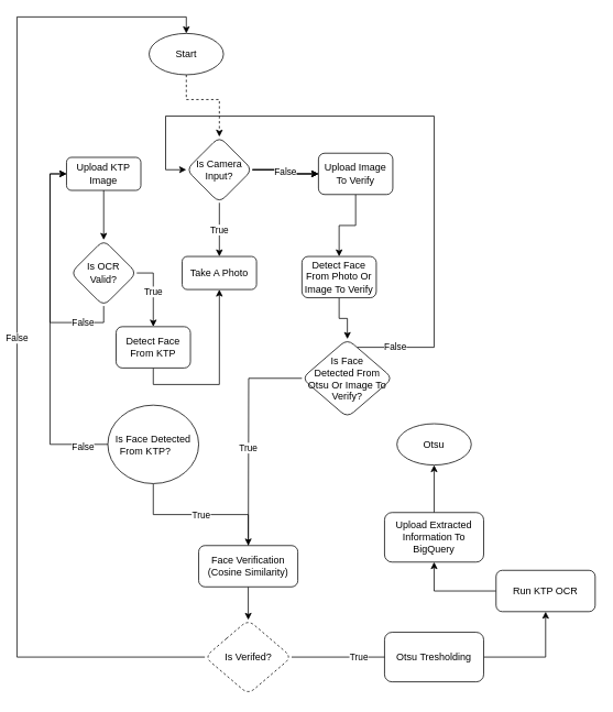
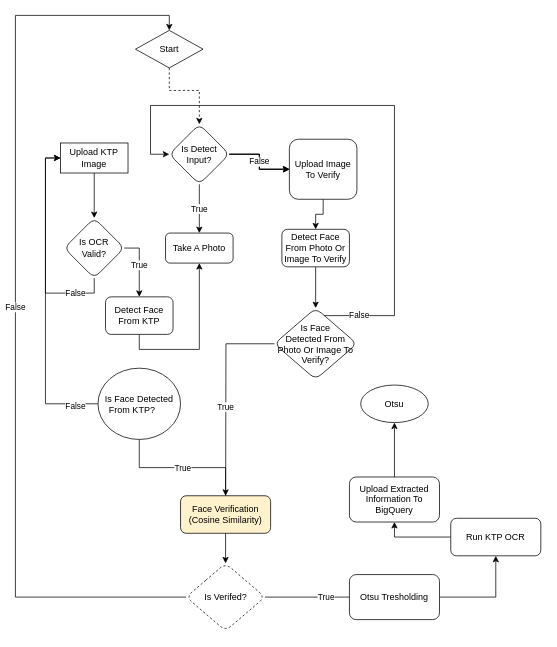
  <mxCell id="0" />
  <mxCell id="1" parent="0" />
  <mxCell id="2" value="" style="edgeStyle=orthogonalEdgeStyle;rounded=0;orthogonalLoop=1;jettySize=auto;html=1;" parent="1" source="3" target="11" edge="1"><mxGeometry relative="1" as="geometry" /></mxCell>
- <mxCell id="3" value="Upload KTP Image" style="rounded=1;whiteSpace=wrap;html=1;" parent="1" vertex="1"><mxGeometry x="80" y="190" width="90" height="40" as="geometry" /></mxCell>
+ <mxCell id="3" value="Upload KTP Image" style="whiteSpace=wrap;html=1;rounded=0;" parent="1" vertex="1"><mxGeometry x="80" y="190" width="90" height="40" as="geometry" /></mxCell>
  <mxCell id="4" value="&lt;br&gt;" style="edgeStyle=orthogonalEdgeStyle;rounded=0;orthogonalLoop=1;jettySize=auto;html=1;" parent="1" source="8" target="13" edge="1"><mxGeometry relative="1" as="geometry" /></mxCell>
  <mxCell id="5" value="" style="edgeStyle=orthogonalEdgeStyle;rounded=0;orthogonalLoop=1;jettySize=auto;html=1;" parent="1" source="8" target="13" edge="1"><mxGeometry relative="1" as="geometry" /></mxCell>
  <mxCell id="6" value="False" style="edgeStyle=orthogonalEdgeStyle;rounded=0;orthogonalLoop=1;jettySize=auto;html=1;" parent="1" source="8" target="13" edge="1"><mxGeometry relative="1" as="geometry" /></mxCell>
  <mxCell id="7" value="True" style="edgeStyle=orthogonalEdgeStyle;rounded=0;orthogonalLoop=1;jettySize=auto;html=1;" parent="1" source="8" target="14" edge="1"><mxGeometry relative="1" as="geometry" /></mxCell>
- <mxCell id="8" value="Is Camera Input?" style="rhombus;whiteSpace=wrap;html=1;rounded=1;" parent="1" vertex="1"><mxGeometry x="225" y="165" width="80" height="80" as="geometry" /></mxCell>
+ <mxCell id="8" value="Is Detect Input?" style="rhombus;whiteSpace=wrap;html=1;rounded=1;" parent="1" vertex="1"><mxGeometry x="225" y="165" width="80" height="80" as="geometry" /></mxCell>
  <mxCell id="9" value="False" style="edgeStyle=orthogonalEdgeStyle;rounded=0;orthogonalLoop=1;jettySize=auto;html=1;exitX=0.5;exitY=1;exitDx=0;exitDy=0;entryX=0;entryY=0.5;entryDx=0;entryDy=0;" parent="1" source="11" target="3" edge="1"><mxGeometry x="-0.684" relative="1" as="geometry"><mxPoint as="offset" /></mxGeometry></mxCell>
  <mxCell id="10" value="True" style="edgeStyle=orthogonalEdgeStyle;rounded=0;orthogonalLoop=1;jettySize=auto;html=1;entryX=0.5;entryY=0;entryDx=0;entryDy=0;exitX=1;exitY=0.5;exitDx=0;exitDy=0;" parent="1" source="11" target="23" edge="1"><mxGeometry relative="1" as="geometry" /></mxCell>
  <mxCell id="11" value="Is OCR &lt;br&gt;Valid?" style="rhombus;whiteSpace=wrap;html=1;rounded=1;" parent="1" vertex="1"><mxGeometry x="85" y="290" width="80" height="80" as="geometry" /></mxCell>
  <mxCell id="12" style="edgeStyle=orthogonalEdgeStyle;rounded=0;orthogonalLoop=1;jettySize=auto;html=1;entryX=0.5;entryY=0;entryDx=0;entryDy=0;" parent="1" source="13" target="16" edge="1"><mxGeometry relative="1" as="geometry"><mxPoint x="420" y="330" as="targetPoint" /></mxGeometry></mxCell>
- <mxCell id="13" value="Upload Image To Verify" style="whiteSpace=wrap;html=1;rounded=1;" parent="1" vertex="1"><mxGeometry x="385" y="185" width="90" height="50" as="geometry" /></mxCell>
+ <mxCell id="13" value="Upload Image To Verify" style="whiteSpace=wrap;html=1;rounded=1;" parent="1" vertex="1"><mxGeometry x="385" y="185" width="90" height="80" as="geometry" /></mxCell>
  <mxCell id="14" value="Take A Photo" style="whiteSpace=wrap;html=1;rounded=1;" parent="1" vertex="1"><mxGeometry x="220" y="310" width="90" height="40" as="geometry" /></mxCell>
  <mxCell id="15" value="" style="edgeStyle=orthogonalEdgeStyle;rounded=0;orthogonalLoop=1;jettySize=auto;html=1;" parent="1" source="16" target="19" edge="1"><mxGeometry relative="1" as="geometry" /></mxCell>
- <mxCell id="16" value="Detect Face From Photo Or Image To Verify" style="whiteSpace=wrap;html=1;rounded=1;" parent="1" vertex="1"><mxGeometry x="365" y="310" width="90" height="50" as="geometry" /></mxCell>
+ <mxCell id="16" value="Detect Face From Photo Or Image To Verify" style="whiteSpace=wrap;html=1;rounded=1;" parent="1" vertex="1"><mxGeometry x="375" y="305" width="90" height="50" as="geometry" /></mxCell>
  <mxCell id="17" value="False" style="edgeStyle=orthogonalEdgeStyle;rounded=0;orthogonalLoop=1;jettySize=auto;html=1;entryX=0;entryY=0.5;entryDx=0;entryDy=0;" parent="1" source="19" target="8" edge="1"><mxGeometry x="-0.884" relative="1" as="geometry"><Array as="points"><mxPoint x="525" y="420" /><mxPoint x="525" y="140" /><mxPoint x="200" y="140" /><mxPoint x="200" y="205" /></Array><mxPoint as="offset" /></mxGeometry></mxCell>
  <mxCell id="18" value="True" style="edgeStyle=orthogonalEdgeStyle;rounded=0;orthogonalLoop=1;jettySize=auto;html=1;" parent="1" source="19" edge="1"><mxGeometry relative="1" as="geometry"><mxPoint x="300" y="690" as="targetPoint" /></mxGeometry></mxCell>
- <mxCell id="19" value="Is Face &lt;br&gt;Detected From Otsu Or Image To Verify?" style="rhombus;whiteSpace=wrap;html=1;rounded=1;" parent="1" vertex="1"><mxGeometry x="365" y="410" width="110" height="95" as="geometry" /></mxCell>
+ <mxCell id="19" value="Is Face &lt;br&gt;Detected From Photo Or Image To Verify?" style="rhombus;whiteSpace=wrap;html=1;rounded=1;" parent="1" vertex="1"><mxGeometry x="365" y="410" width="110" height="95" as="geometry" /></mxCell>
  <mxCell id="20" style="edgeStyle=orthogonalEdgeStyle;rounded=0;orthogonalLoop=1;jettySize=auto;html=1;entryX=0.5;entryY=0;entryDx=0;entryDy=0;dashed=1;" parent="1" source="21" target="8" edge="1"><mxGeometry relative="1" as="geometry"><Array as="points"><mxPoint x="225" y="120" /><mxPoint x="265" y="120" /></Array></mxGeometry></mxCell>
- <mxCell id="21" value="Start" style="ellipse;whiteSpace=wrap;html=1;" parent="1" vertex="1"><mxGeometry x="180" y="40" width="90" height="50" as="geometry" /></mxCell>
+ <mxCell id="21" value="Start" style="rhombus;whiteSpace=wrap;html=1;" parent="1" vertex="1"><mxGeometry x="180" y="40" width="90" height="50" as="geometry" /></mxCell>
  <mxCell id="22" style="edgeStyle=orthogonalEdgeStyle;rounded=0;orthogonalLoop=1;jettySize=auto;html=1;exitX=0.5;exitY=1;exitDx=0;exitDy=0;" parent="1" source="23" target="14" edge="1"><mxGeometry relative="1" as="geometry" /></mxCell>
  <mxCell id="23" value="Detect Face From KTP" style="rounded=1;whiteSpace=wrap;html=1;" parent="1" vertex="1"><mxGeometry x="140" y="395" width="90" height="50" as="geometry" /></mxCell>
  <mxCell id="24" value="False" style="edgeStyle=orthogonalEdgeStyle;rounded=0;orthogonalLoop=1;jettySize=auto;html=1;entryX=0;entryY=0.5;entryDx=0;entryDy=0;" parent="1" source="26" target="3" edge="1"><mxGeometry x="-0.856" y="3" relative="1" as="geometry"><Array as="points"><mxPoint x="60" y="538" /><mxPoint x="60" y="210" /></Array><mxPoint as="offset" /></mxGeometry></mxCell>
  <mxCell id="25" value="True" style="edgeStyle=orthogonalEdgeStyle;rounded=0;orthogonalLoop=1;jettySize=auto;html=1;entryX=0.5;entryY=0;entryDx=0;entryDy=0;" parent="1" source="26" target="28" edge="1"><mxGeometry relative="1" as="geometry"><mxPoint x="220" y="660" as="targetPoint" /></mxGeometry></mxCell>
  <mxCell id="26" value="Is Face Detected&lt;br&gt;From KTP?&lt;span style=&quot;white-space: pre;&quot;&gt;&#09;&lt;/span&gt;" style="ellipse;whiteSpace=wrap;html=1;" parent="1" vertex="1"><mxGeometry x="130" y="490" width="110" height="95" as="geometry" /></mxCell>
  <mxCell id="27" value="" style="edgeStyle=orthogonalEdgeStyle;rounded=0;orthogonalLoop=1;jettySize=auto;html=1;entryX=0.5;entryY=0;entryDx=0;entryDy=0;" parent="1" source="28" target="31" edge="1"><mxGeometry relative="1" as="geometry"><mxPoint x="300" y="780" as="targetPoint" /></mxGeometry></mxCell>
- <mxCell id="28" value="Face Verification&lt;br&gt;(Cosine Similarity)" style="rounded=1;whiteSpace=wrap;html=1;" parent="1" vertex="1"><mxGeometry x="240" y="660" width="120" height="50" as="geometry" /></mxCell>
+ <mxCell id="28" value="Face Verification&lt;br&gt;(Cosine Similarity)" style="rounded=1;whiteSpace=wrap;html=1;fillColor=#fff2cc;" parent="1" vertex="1"><mxGeometry x="240" y="660" width="120" height="50" as="geometry" /></mxCell>
  <mxCell id="29" value="False" style="edgeStyle=orthogonalEdgeStyle;rounded=0;orthogonalLoop=1;jettySize=auto;html=1;exitX=0;exitY=0.5;exitDx=0;exitDy=0;entryX=0.5;entryY=0;entryDx=0;entryDy=0;" parent="1" source="31" target="21" edge="1"><mxGeometry relative="1" as="geometry"><Array as="points"><mxPoint x="20" y="795" /><mxPoint x="20" y="20" /><mxPoint x="225" y="20" /></Array></mxGeometry></mxCell>
  <mxCell id="30" value="True" style="edgeStyle=orthogonalEdgeStyle;rounded=0;orthogonalLoop=1;jettySize=auto;html=1;entryX=0;entryY=0.5;entryDx=0;entryDy=0;" parent="1" source="31" target="33" edge="1"><mxGeometry relative="1" as="geometry"><Array as="points"><mxPoint x="490" y="795" /><mxPoint x="490" y="795" /></Array></mxGeometry></mxCell>
  <mxCell id="31" value="Is Verifed?" style="rhombus;whiteSpace=wrap;html=1;rounded=1;dashed=1;" parent="1" vertex="1"><mxGeometry x="247.5" y="750" width="105" height="90" as="geometry" /></mxCell>
  <mxCell id="32" style="edgeStyle=orthogonalEdgeStyle;rounded=0;orthogonalLoop=1;jettySize=auto;html=1;entryX=0.5;entryY=1;entryDx=0;entryDy=0;" edge="1" parent="1" source="33" target="38"><mxGeometry relative="1" as="geometry" /></mxCell>
  <mxCell id="33" value="Otsu Tresholding" style="rounded=1;whiteSpace=wrap;html=1;" parent="1" vertex="1"><mxGeometry x="465" y="765" width="120" height="60" as="geometry" /></mxCell>
  <mxCell id="34" style="edgeStyle=orthogonalEdgeStyle;rounded=0;orthogonalLoop=1;jettySize=auto;html=1;entryX=0.5;entryY=1;entryDx=0;entryDy=0;" parent="1" source="35" target="36" edge="1"><mxGeometry relative="1" as="geometry" /></mxCell>
- <mxCell id="35" value="Upload Extracted Information To BigQuery" style="rounded=1;whiteSpace=wrap;html=1;" parent="1" vertex="1"><mxGeometry x="465" y="620" width="120" height="60" as="geometry" /></mxCell>
+ <mxCell id="35" value="Upload Extracted Information To BigQuery" style="rounded=1;whiteSpace=wrap;html=1;" parent="1" vertex="1"><mxGeometry x="465" y="635" width="120" height="60" as="geometry" /></mxCell>
  <mxCell id="36" value="Otsu" style="ellipse;whiteSpace=wrap;html=1;" parent="1" vertex="1"><mxGeometry x="480" y="512.5" width="90" height="50" as="geometry" /></mxCell>
  <mxCell id="37" style="edgeStyle=orthogonalEdgeStyle;rounded=0;orthogonalLoop=1;jettySize=auto;html=1;entryX=0.5;entryY=1;entryDx=0;entryDy=0;" edge="1" parent="1" source="38" target="35"><mxGeometry relative="1" as="geometry" /></mxCell>
  <mxCell id="38" value="Run KTP OCR" style="rounded=1;whiteSpace=wrap;html=1;" vertex="1" parent="1"><mxGeometry x="600" y="690" width="120" height="50" as="geometry" /></mxCell>
